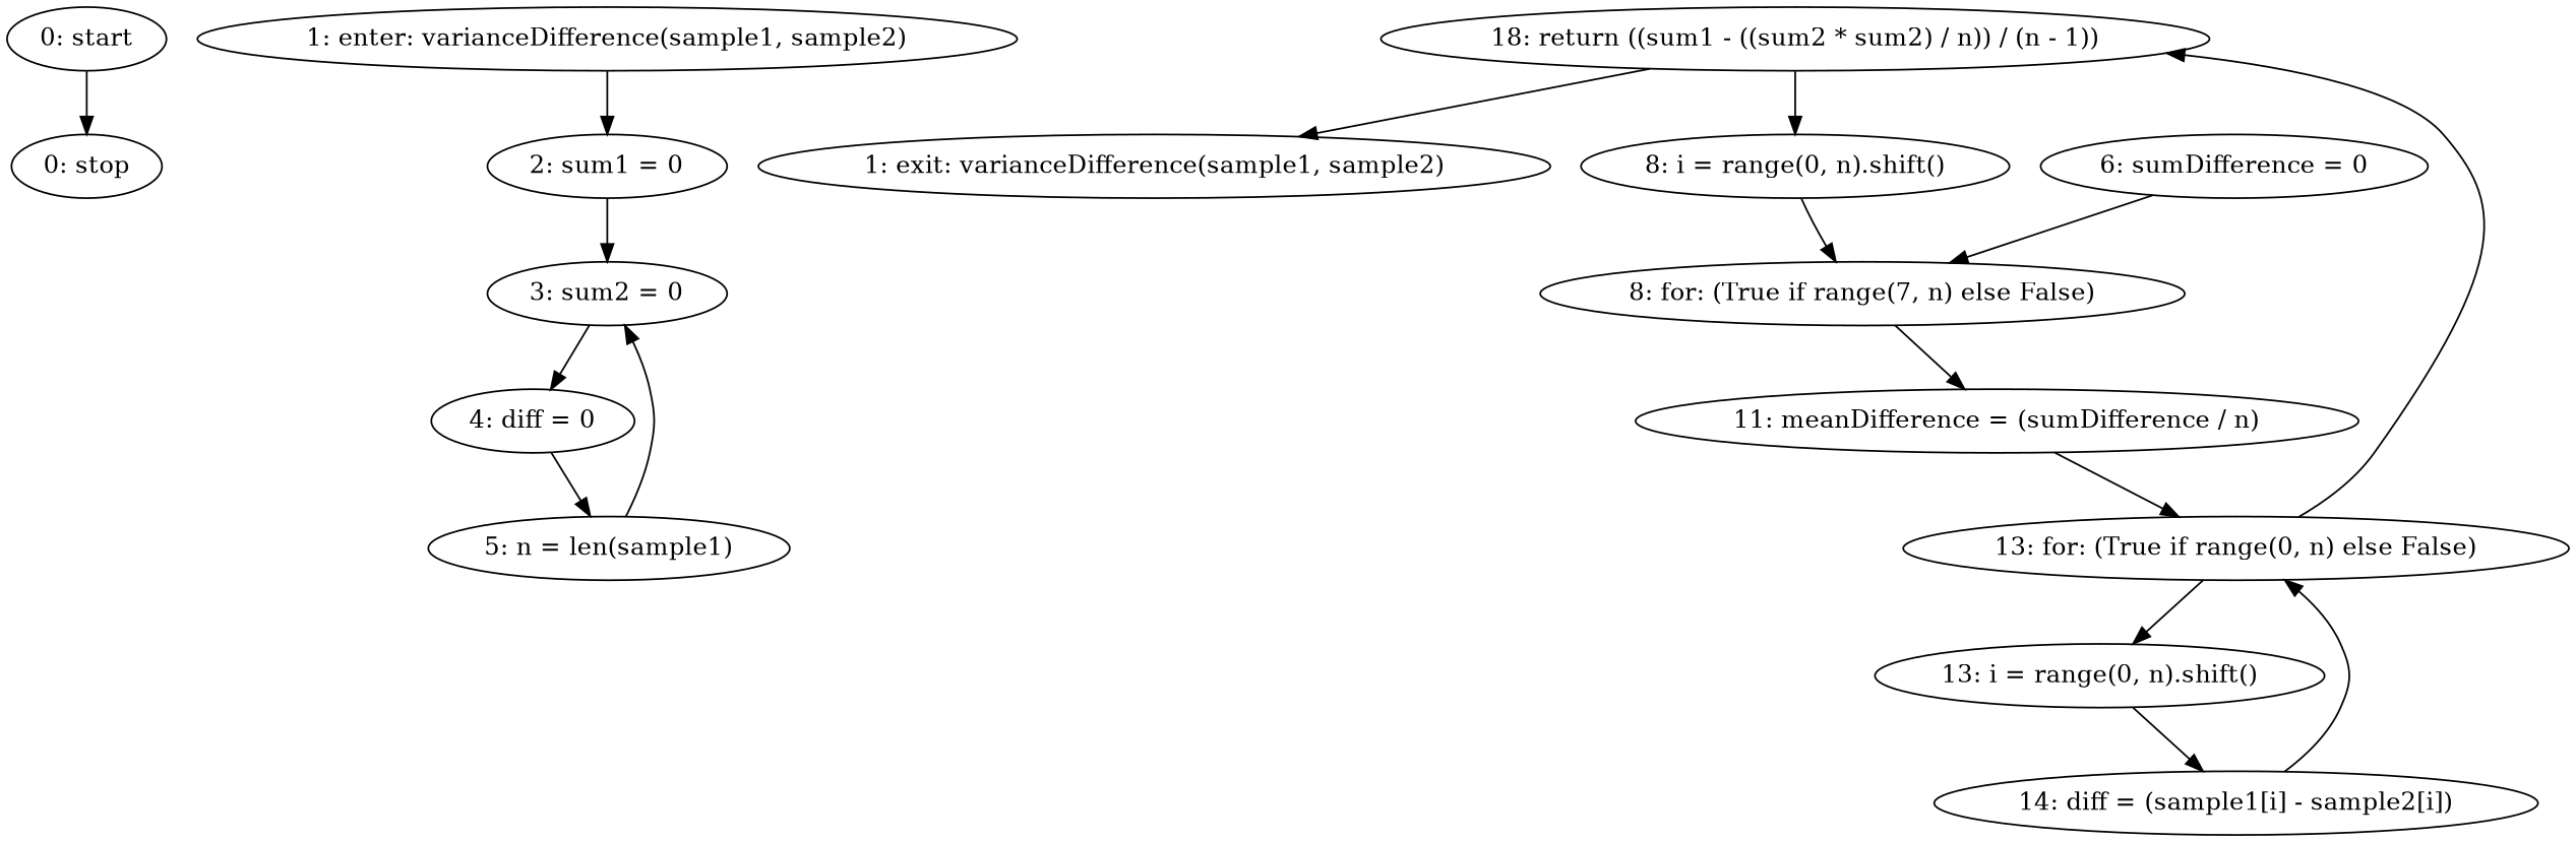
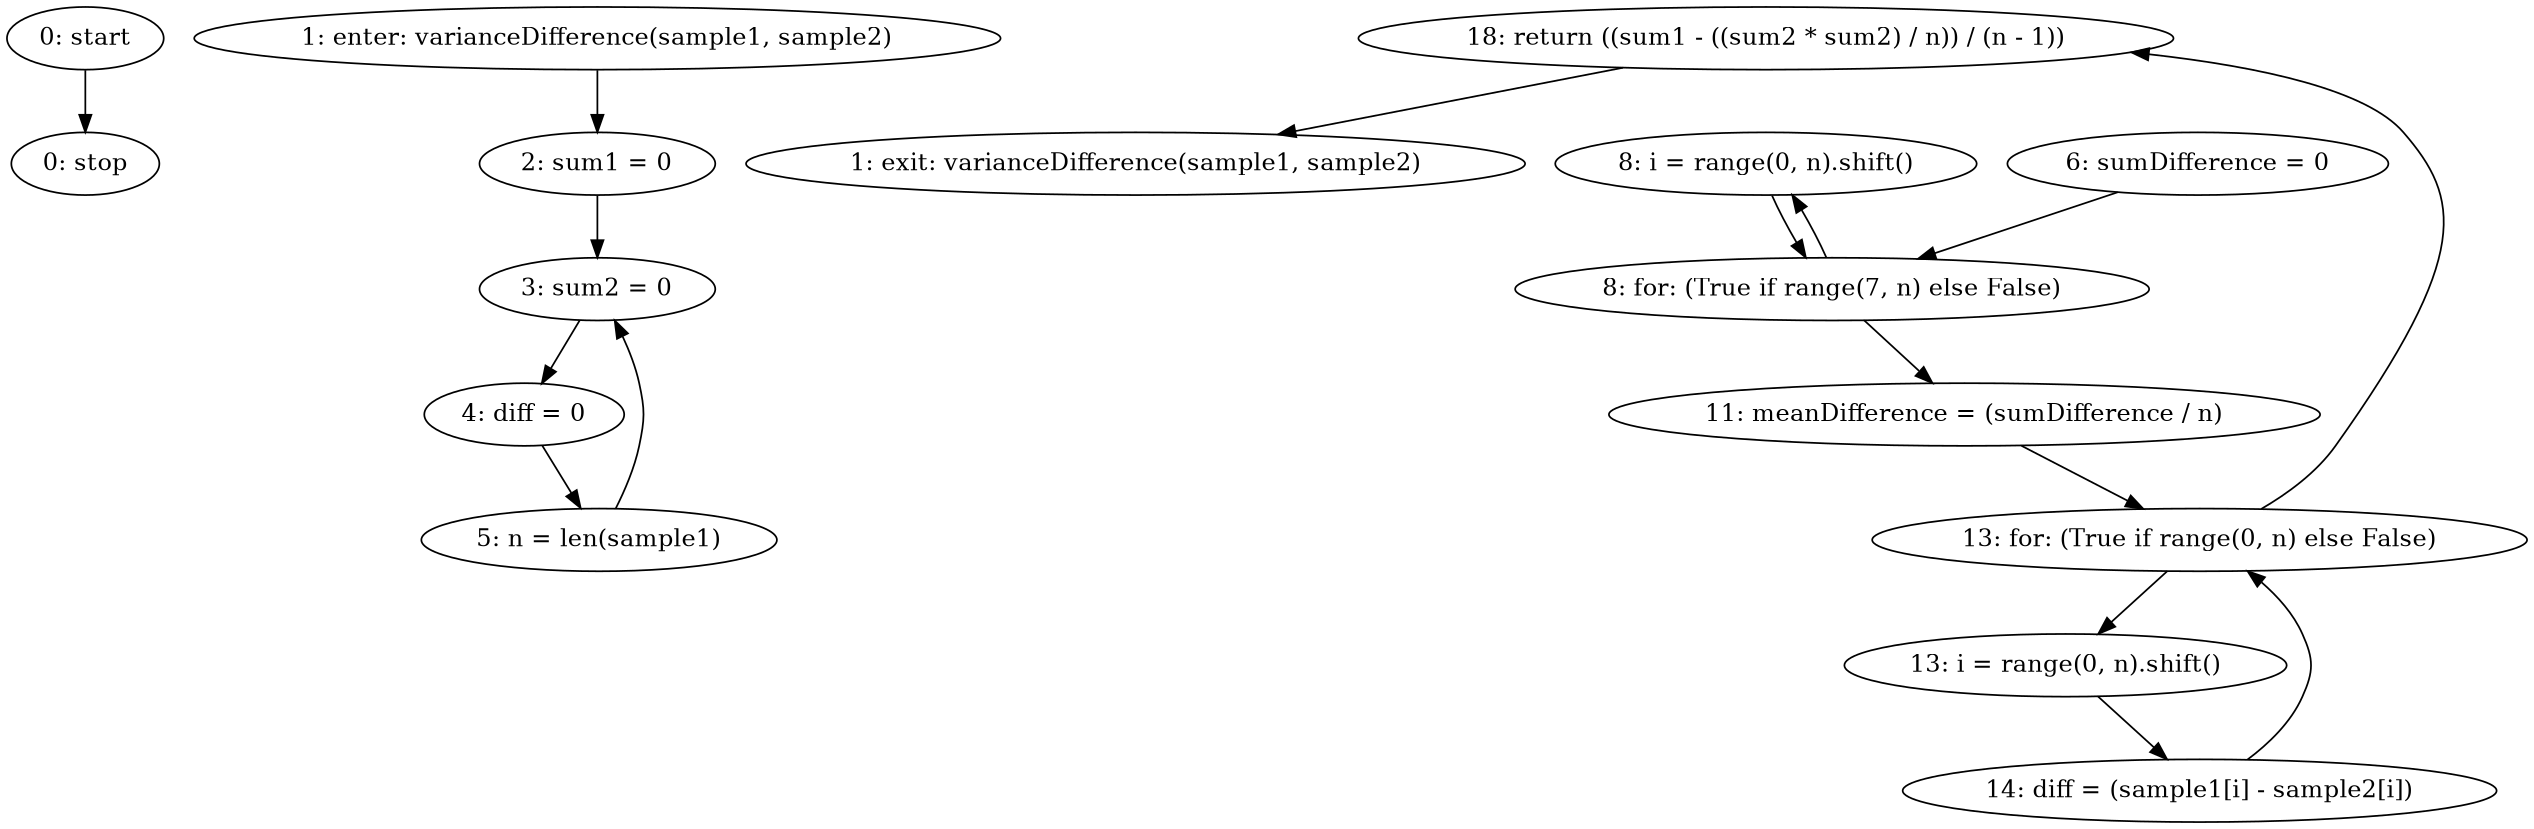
  strict digraph {
    n1 [label="0: start"]
    n2 [label="0: stop"]
    n3 [label="1: enter: varianceDifference(sample1, sample2)"]
    n4 [label="2: sum1 = 0"]
    n5 [label="3: sum2 = 0"]
    n6 [label="4: diff = 0"]
    n7 [label="5: n = len(sample1)"]
    n8 [label="1: exit: varianceDifference(sample1, sample2)"]
    n9 [label="18: return ((sum1 - ((sum2 * sum2) / n)) / (n - 1))"]
    n10 [label="6: sumDifference = 0"]
    n11 [label="8: for: (True if range(7, n) else False)"]
    n12 [label="8: i = range(0, n).shift()"]
    n13 [label="11: meanDifference = (sumDifference / n)"]
    n14 [label="13: for: (True if range(0, n) else False)"]
    n15 [label="13: i = range(0, n).shift()"]
    n16 [label="14: diff = (sample1[i] - sample2[i])"]
    n1 -> n2
    n3 -> n4
    n4 -> n5
    n5 -> n6
    n6 -> n7
    n7 -> n5
    n9 -> n8
    n10 -> n11
-   n9 -> n12
+   n11 -> n12
    n11 -> n13
    n12 -> n11
    n13 -> n14
    n14 -> n9
    n14 -> n15
    n15 -> n16
    n16 -> n14
  }
